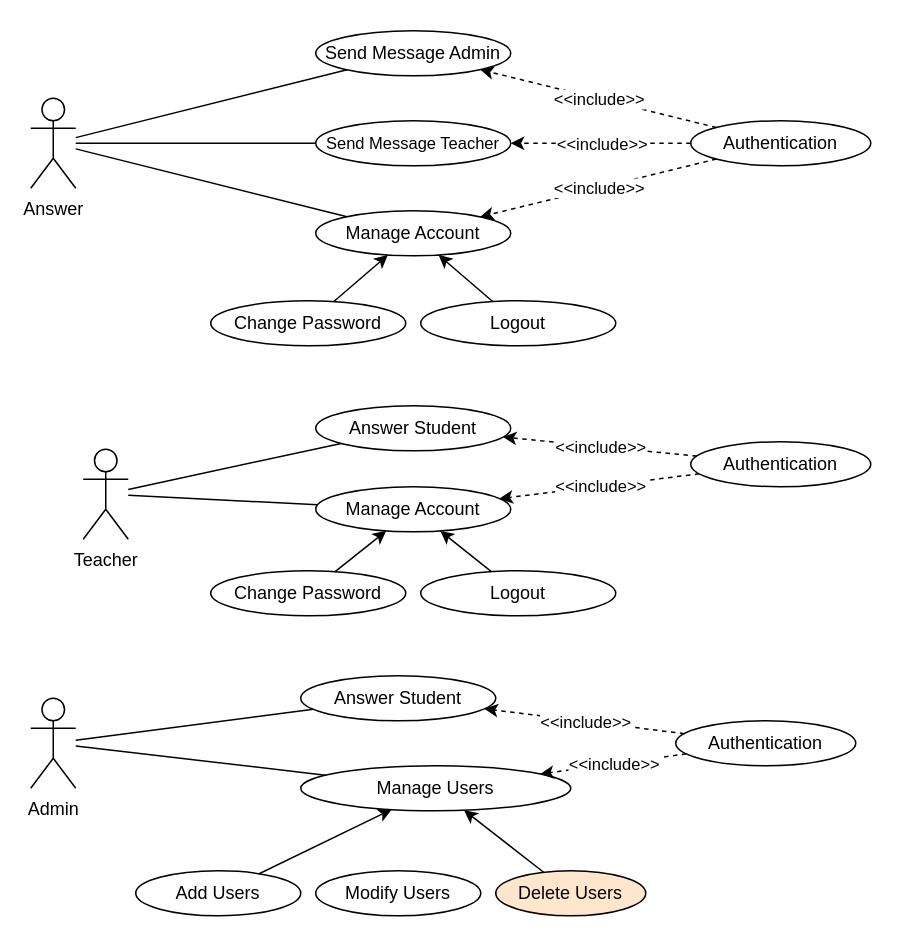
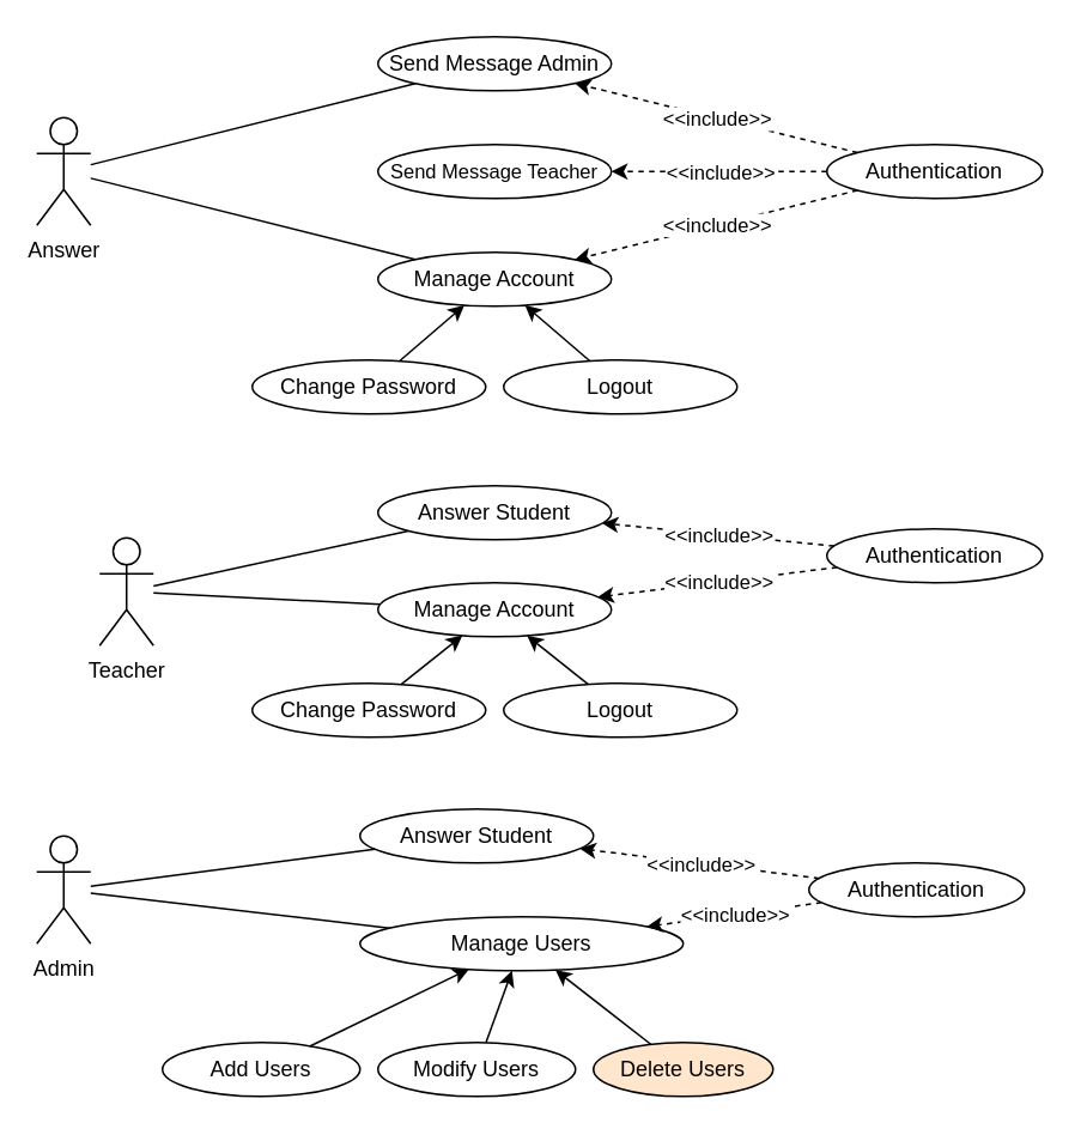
  <mxCell id="0" />
  <mxCell id="1" parent="0" />
  <mxCell id="2" value="" style="group" vertex="1" connectable="0" parent="1"><mxGeometry x="20" y="270" width="560" height="140" as="geometry" /></mxCell>
  <mxCell id="3" value="Teacher" style="shape=umlActor;verticalLabelPosition=bottom;verticalAlign=top;html=1;outlineConnect=0;" parent="2" vertex="1"><mxGeometry x="35" y="29" width="30" height="60" as="geometry" /></mxCell>
  <mxCell id="4" value="" style="endArrow=none;html=1;rounded=0;" parent="2" source="16" target="3" edge="1"><mxGeometry width="50" height="50" relative="1" as="geometry"><mxPoint x="204.512" y="-25.553" as="sourcePoint" /><mxPoint x="440" y="-80" as="targetPoint" /></mxGeometry></mxCell>
  <mxCell id="5" value="" style="endArrow=none;html=1;rounded=0;" parent="2" source="6" target="3" edge="1"><mxGeometry width="50" height="50" relative="1" as="geometry"><mxPoint x="208.661" y="54.481" as="sourcePoint" /><mxPoint x="40" y="-35.938" as="targetPoint" /></mxGeometry></mxCell>
  <mxCell id="6" value="Manage Account" style="ellipse;whiteSpace=wrap;html=1;" parent="2" vertex="1"><mxGeometry x="190" y="54" width="130" height="30" as="geometry" /></mxCell>
  <mxCell id="7" value="Change Password" style="ellipse;whiteSpace=wrap;html=1;" parent="2" vertex="1"><mxGeometry x="120" y="110" width="130" height="30" as="geometry" /></mxCell>
  <mxCell id="8" value="" style="endArrow=classic;html=1;rounded=0;" parent="2" source="7" target="6" edge="1"><mxGeometry width="50" height="50" relative="1" as="geometry"><mxPoint x="440" y="170" as="sourcePoint" /><mxPoint x="390" y="220" as="targetPoint" /></mxGeometry></mxCell>
  <mxCell id="9" value="Logout" style="ellipse;whiteSpace=wrap;html=1;" parent="2" vertex="1"><mxGeometry x="260" y="110" width="130" height="30" as="geometry" /></mxCell>
  <mxCell id="10" value="" style="endArrow=classic;html=1;rounded=0;" parent="2" source="9" target="6" edge="1"><mxGeometry width="50" height="50" relative="1" as="geometry"><mxPoint x="390" y="220" as="sourcePoint" /><mxPoint x="440" y="170" as="targetPoint" /></mxGeometry></mxCell>
  <mxCell id="11" value="Authentication" style="ellipse;whiteSpace=wrap;html=1;" parent="2" vertex="1"><mxGeometry x="440" y="24" width="120" height="30" as="geometry" /></mxCell>
  <mxCell id="12" value="" style="endArrow=classic;html=1;rounded=0;dashed=1;" parent="2" source="11" target="16" edge="1"><mxGeometry relative="1" as="geometry"><mxPoint x="500" y="-35" as="sourcePoint" /><mxPoint x="303.824" y="-25.098" as="targetPoint" /></mxGeometry></mxCell>
  <mxCell id="13" value="&amp;lt;&amp;lt;include&amp;gt;&amp;gt;" style="edgeLabel;resizable=0;html=1;align=center;verticalAlign=middle;" parent="12" connectable="0" vertex="1"><mxGeometry relative="1" as="geometry" /></mxCell>
  <mxCell id="14" value="" style="endArrow=classic;html=1;rounded=0;dashed=1;" parent="2" source="11" target="6" edge="1"><mxGeometry relative="1" as="geometry"><mxPoint x="490" y="4" as="sourcePoint" /><mxPoint x="330" y="25" as="targetPoint" /></mxGeometry></mxCell>
  <mxCell id="15" value="&amp;lt;&amp;lt;include&amp;gt;&amp;gt;" style="edgeLabel;resizable=0;html=1;align=center;verticalAlign=middle;" parent="14" connectable="0" vertex="1"><mxGeometry relative="1" as="geometry" /></mxCell>
  <mxCell id="16" value="Answer Student" style="ellipse;whiteSpace=wrap;html=1;" parent="2" vertex="1"><mxGeometry x="190" width="130" height="30" as="geometry" /></mxCell>
  <mxCell id="17" value="" style="group" vertex="1" connectable="0" parent="1"><mxGeometry x="20" y="20" width="560" height="210" as="geometry" /></mxCell>
  <mxCell id="18" value="Answer" style="shape=umlActor;verticalLabelPosition=bottom;verticalAlign=top;html=1;outlineConnect=0;" parent="17" vertex="1"><mxGeometry y="45" width="30" height="60" as="geometry" /></mxCell>
  <mxCell id="19" value="Send Message Admin" style="ellipse;whiteSpace=wrap;html=1;" parent="17" vertex="1"><mxGeometry x="190" width="130" height="30" as="geometry" /></mxCell>
  <mxCell id="20" value="Send Message Teacher" style="ellipse;whiteSpace=wrap;html=1;fontSize=11;" parent="17" vertex="1"><mxGeometry x="190" y="60" width="130" height="30" as="geometry" /></mxCell>
  <mxCell id="21" value="" style="endArrow=none;html=1;rounded=0;" parent="17" source="18" target="19" edge="1"><mxGeometry width="50" height="50" relative="1" as="geometry"><mxPoint x="50" y="50" as="sourcePoint" /><mxPoint x="100" as="targetPoint" /></mxGeometry></mxCell>
- <mxCell id="22" value="" style="endArrow=none;html=1;rounded=0;" parent="17" source="18" target="20" edge="1"><mxGeometry width="50" height="50" relative="1" as="geometry"><mxPoint x="30" y="30" as="sourcePoint" /><mxPoint x="440" y="100" as="targetPoint" /></mxGeometry></mxCell>
  <mxCell id="23" value="Authentication" style="ellipse;whiteSpace=wrap;html=1;" parent="17" vertex="1"><mxGeometry x="440" y="60" width="120" height="30" as="geometry" /></mxCell>
  <mxCell id="24" value="" style="endArrow=classic;html=1;rounded=0;dashed=1;" parent="17" source="23" target="19" edge="1"><mxGeometry relative="1" as="geometry"><mxPoint x="380" y="120" as="sourcePoint" /><mxPoint x="480" y="120" as="targetPoint" /></mxGeometry></mxCell>
  <mxCell id="25" value="&amp;lt;&amp;lt;include&amp;gt;&amp;gt;" style="edgeLabel;resizable=0;html=1;align=center;verticalAlign=middle;" parent="24" connectable="0" vertex="1"><mxGeometry relative="1" as="geometry" /></mxCell>
  <mxCell id="26" value="" style="endArrow=classic;html=1;rounded=0;dashed=1;" parent="17" source="23" target="20" edge="1"><mxGeometry relative="1" as="geometry"><mxPoint x="360" y="130" as="sourcePoint" /><mxPoint x="460" y="130" as="targetPoint" /></mxGeometry></mxCell>
  <mxCell id="27" value="&amp;lt;&amp;lt;include&amp;gt;&amp;gt;" style="edgeLabel;resizable=0;html=1;align=center;verticalAlign=middle;" parent="26" connectable="0" vertex="1"><mxGeometry relative="1" as="geometry" /></mxCell>
  <mxCell id="28" value="Manage Account" style="ellipse;whiteSpace=wrap;html=1;" parent="17" vertex="1"><mxGeometry x="190" y="120" width="130" height="30" as="geometry" /></mxCell>
  <mxCell id="29" value="" style="endArrow=none;html=1;rounded=0;" parent="17" source="28" target="18" edge="1"><mxGeometry width="50" height="50" relative="1" as="geometry"><mxPoint x="390" y="150" as="sourcePoint" /><mxPoint x="30" y="30" as="targetPoint" /></mxGeometry></mxCell>
  <mxCell id="30" value="" style="endArrow=classic;html=1;rounded=0;dashed=1;" parent="17" source="23" target="28" edge="1"><mxGeometry relative="1" as="geometry"><mxPoint x="490" y="55" as="sourcePoint" /><mxPoint x="330" y="85" as="targetPoint" /></mxGeometry></mxCell>
  <mxCell id="31" value="&amp;lt;&amp;lt;include&amp;gt;&amp;gt;" style="edgeLabel;resizable=0;html=1;align=center;verticalAlign=middle;" parent="30" connectable="0" vertex="1"><mxGeometry relative="1" as="geometry" /></mxCell>
  <mxCell id="32" value="Change Password" style="ellipse;whiteSpace=wrap;html=1;" parent="17" vertex="1"><mxGeometry x="120" y="180" width="130" height="30" as="geometry" /></mxCell>
  <mxCell id="33" value="" style="endArrow=classic;html=1;rounded=0;" parent="17" source="32" target="28" edge="1"><mxGeometry width="50" height="50" relative="1" as="geometry"><mxPoint x="440" y="240" as="sourcePoint" /><mxPoint x="390" y="290" as="targetPoint" /></mxGeometry></mxCell>
  <mxCell id="34" value="Logout" style="ellipse;whiteSpace=wrap;html=1;" parent="17" vertex="1"><mxGeometry x="260" y="180" width="130" height="30" as="geometry" /></mxCell>
  <mxCell id="35" value="" style="endArrow=classic;html=1;rounded=0;" parent="17" source="34" target="28" edge="1"><mxGeometry width="50" height="50" relative="1" as="geometry"><mxPoint x="390" y="290" as="sourcePoint" /><mxPoint x="440" y="240" as="targetPoint" /></mxGeometry></mxCell>
  <mxCell id="36" value="" style="group" vertex="1" connectable="0" parent="1"><mxGeometry x="20" y="450" width="550" height="160" as="geometry" /></mxCell>
  <mxCell id="37" value="Admin" style="shape=umlActor;verticalLabelPosition=bottom;verticalAlign=top;html=1;outlineConnect=0;" parent="36" vertex="1"><mxGeometry y="15" width="30" height="60" as="geometry" /></mxCell>
  <mxCell id="38" value="Answer Student" style="ellipse;whiteSpace=wrap;html=1;" parent="36" vertex="1"><mxGeometry x="180" width="130" height="30" as="geometry" /></mxCell>
  <mxCell id="39" value="Manage Users" style="ellipse;whiteSpace=wrap;html=1;" parent="36" vertex="1"><mxGeometry x="180" y="60" width="180" height="30" as="geometry" /></mxCell>
  <mxCell id="40" value="Authentication" style="ellipse;whiteSpace=wrap;html=1;" parent="36" vertex="1"><mxGeometry x="430" y="30" width="120" height="30" as="geometry" /></mxCell>
  <mxCell id="41" value="" style="endArrow=classic;html=1;rounded=0;dashed=1;" parent="36" source="40" target="38" edge="1"><mxGeometry relative="1" as="geometry"><mxPoint x="490" y="-25" as="sourcePoint" /><mxPoint x="330" y="-55" as="targetPoint" /></mxGeometry></mxCell>
  <mxCell id="42" value="&amp;lt;&amp;lt;include&amp;gt;&amp;gt;" style="edgeLabel;resizable=0;html=1;align=center;verticalAlign=middle;" parent="41" connectable="0" vertex="1"><mxGeometry relative="1" as="geometry" /></mxCell>
  <mxCell id="43" value="" style="endArrow=classic;html=1;rounded=0;dashed=1;" parent="36" source="40" target="39" edge="1"><mxGeometry relative="1" as="geometry"><mxPoint x="480" y="14" as="sourcePoint" /><mxPoint x="320" y="35" as="targetPoint" /></mxGeometry></mxCell>
  <mxCell id="44" value="&amp;lt;&amp;lt;include&amp;gt;&amp;gt;" style="edgeLabel;resizable=0;html=1;align=center;verticalAlign=middle;" parent="43" connectable="0" vertex="1"><mxGeometry relative="1" as="geometry" /></mxCell>
  <mxCell id="45" value="" style="endArrow=none;html=1;rounded=0;fontSize=11;" parent="36" source="37" target="38" edge="1"><mxGeometry width="50" height="50" relative="1" as="geometry"><mxPoint x="400" y="-100" as="sourcePoint" /><mxPoint x="450" y="-150" as="targetPoint" /></mxGeometry></mxCell>
  <mxCell id="46" value="" style="endArrow=none;html=1;rounded=0;fontSize=11;" parent="36" source="37" target="39" edge="1"><mxGeometry width="50" height="50" relative="1" as="geometry"><mxPoint x="30" y="67.188" as="sourcePoint" /><mxPoint x="204.553" y="34.459" as="targetPoint" /></mxGeometry></mxCell>
  <mxCell id="47" value="Add Users" style="ellipse;whiteSpace=wrap;html=1;" parent="36" vertex="1"><mxGeometry x="70" y="130" width="110" height="30" as="geometry" /></mxCell>
  <mxCell id="48" value="Modify Users" style="ellipse;whiteSpace=wrap;html=1;" parent="36" vertex="1"><mxGeometry x="190" y="130" width="110" height="30" as="geometry" /></mxCell>
  <mxCell id="49" value="Delete Users" style="ellipse;whiteSpace=wrap;html=1;fillColor=#ffe6cc;" parent="36" vertex="1"><mxGeometry x="310" y="130" width="100" height="30" as="geometry" /></mxCell>
  <mxCell id="50" value="" style="endArrow=classic;html=1;rounded=0;fontSize=11;" parent="36" source="47" target="39" edge="1"><mxGeometry width="50" height="50" relative="1" as="geometry"><mxPoint x="-30" y="10" as="sourcePoint" /><mxPoint x="20" y="-40" as="targetPoint" /></mxGeometry></mxCell>
  <mxCell id="51" value="" style="endArrow=classic;html=1;rounded=0;fontSize=11;" parent="36" source="49" target="39" edge="1"><mxGeometry width="50" height="50" relative="1" as="geometry"><mxPoint x="530" y="130" as="sourcePoint" /><mxPoint x="580" y="80" as="targetPoint" /></mxGeometry></mxCell>
+ <mxCell id="52" value="" style="endArrow=classic;html=1;rounded=0;fontSize=11;" parent="36" source="48" target="39" edge="1"><mxGeometry width="50" height="50" relative="1" as="geometry"><mxPoint x="100" y="40" as="sourcePoint" /><mxPoint x="150" y="-10" as="targetPoint" /></mxGeometry></mxCell>
